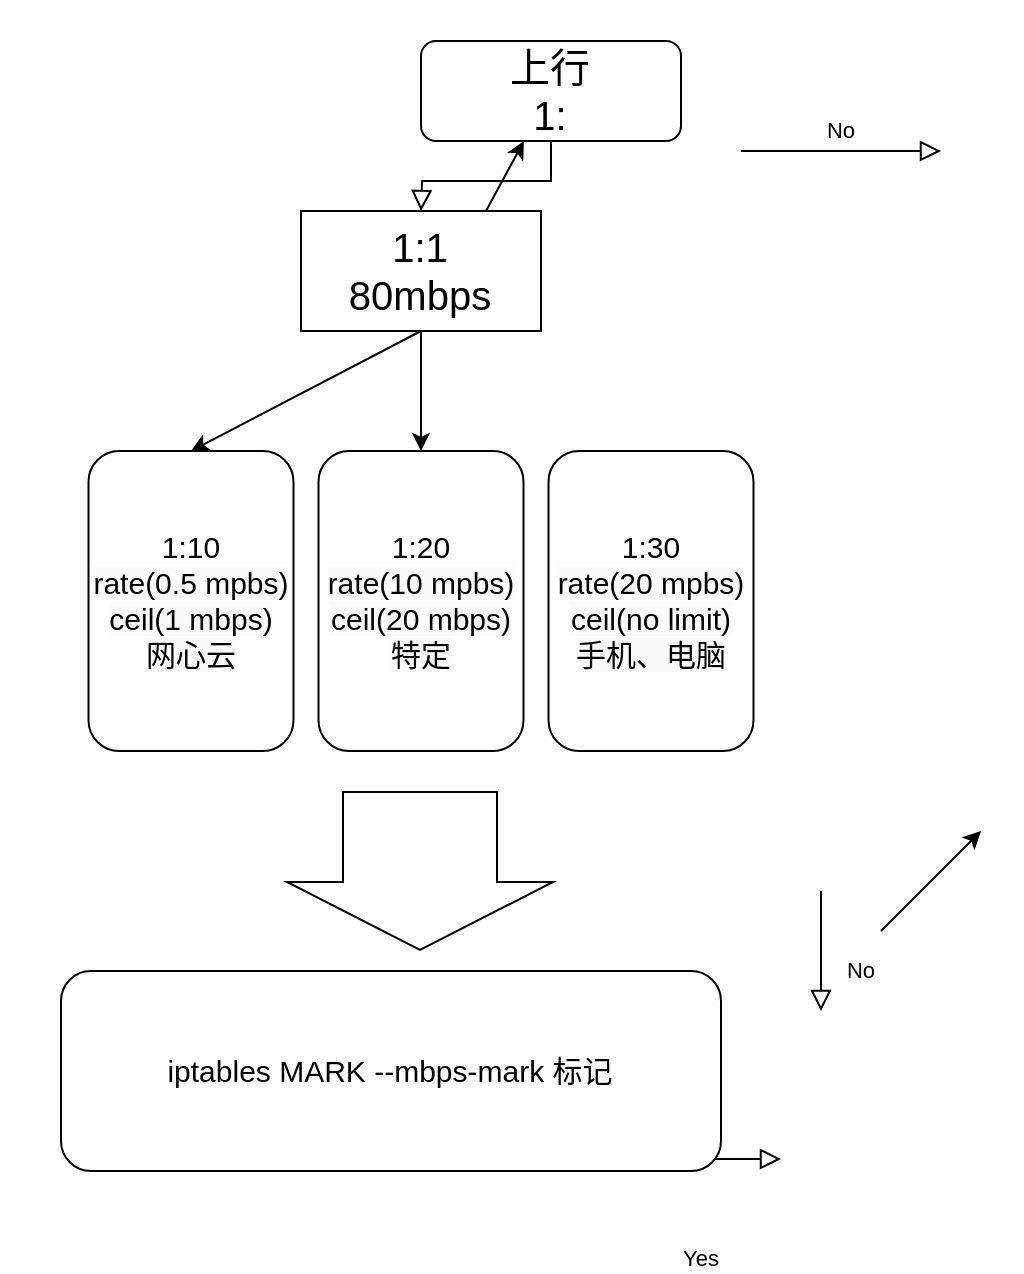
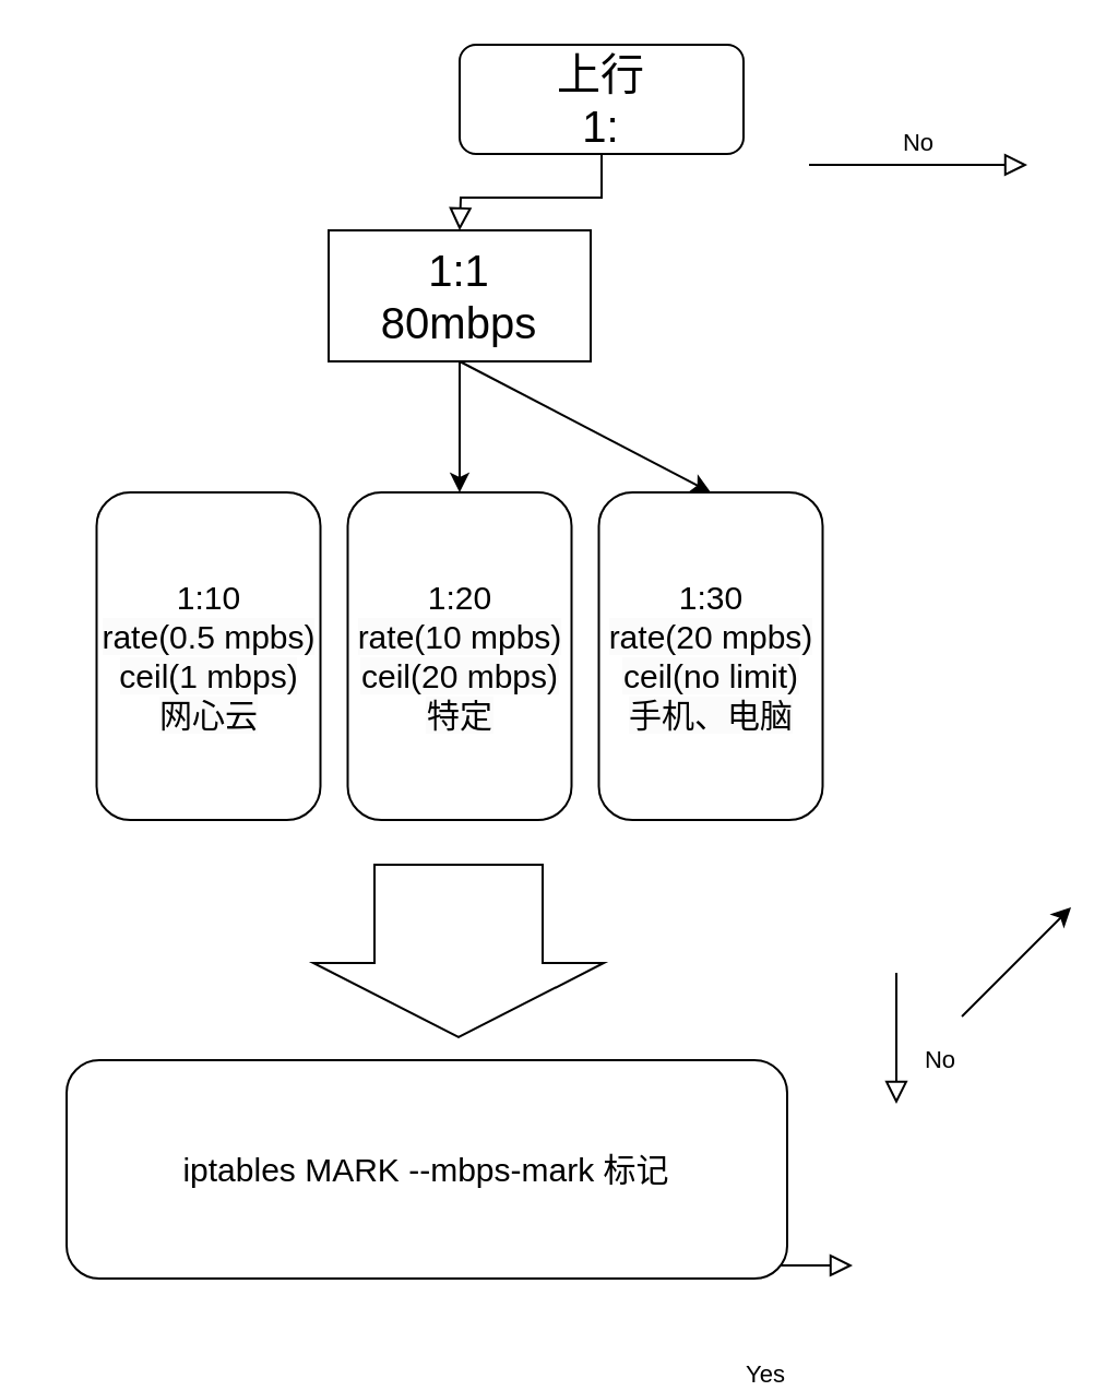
  <mxCell id="0" />
  <mxCell id="1" parent="0" />
  <mxCell id="2" value="" style="rounded=0;html=1;jettySize=auto;orthogonalLoop=1;fontSize=11;endArrow=block;endFill=0;endSize=8;strokeWidth=1;shadow=0;labelBackgroundColor=none;edgeStyle=orthogonalEdgeStyle;" parent="1" source="3" edge="1"><mxGeometry relative="1" as="geometry"><mxPoint x="210" y="105" as="targetPoint" /></mxGeometry></mxCell>
  <mxCell id="3" value="上行&lt;br&gt;1:" style="rounded=1;whiteSpace=wrap;html=1;fontSize=20;glass=0;strokeWidth=1;shadow=0;horizontal=1;" parent="1" vertex="1"><mxGeometry x="210" y="20" width="130" height="50" as="geometry" /></mxCell>
  <mxCell id="4" value="No" style="edgeStyle=orthogonalEdgeStyle;rounded=0;html=1;jettySize=auto;orthogonalLoop=1;fontSize=11;endArrow=block;endFill=0;endSize=8;strokeWidth=1;shadow=0;labelBackgroundColor=none;" parent="1" edge="1"><mxGeometry y="10" relative="1" as="geometry"><mxPoint as="offset" /><mxPoint x="370" y="75" as="sourcePoint" /><mxPoint x="470" y="75" as="targetPoint" /><Array as="points"><mxPoint x="370" y="75" /><mxPoint x="400" y="75" /></Array></mxGeometry></mxCell>
  <mxCell id="5" value="No" style="rounded=0;html=1;jettySize=auto;orthogonalLoop=1;fontSize=11;endArrow=block;endFill=0;endSize=8;strokeWidth=1;shadow=0;labelBackgroundColor=none;edgeStyle=orthogonalEdgeStyle;" parent="1" edge="1"><mxGeometry x="0.333" y="20" relative="1" as="geometry"><mxPoint as="offset" /><mxPoint x="410" y="445" as="sourcePoint" /><mxPoint x="410" y="505" as="targetPoint" /></mxGeometry></mxCell>
  <mxCell id="6" value="Yes" style="edgeStyle=orthogonalEdgeStyle;rounded=0;html=1;jettySize=auto;orthogonalLoop=1;fontSize=11;endArrow=block;endFill=0;endSize=8;strokeWidth=1;shadow=0;labelBackgroundColor=none;" parent="1" edge="1"><mxGeometry x="-0.6" y="-50" relative="1" as="geometry"><mxPoint as="offset" /><mxPoint x="340" y="579" as="sourcePoint" /><mxPoint x="390" y="579" as="targetPoint" /></mxGeometry></mxCell>
  <mxCell id="7" value="" style="endArrow=classic;html=1;rounded=0;fontSize=20;" edge="1" parent="1"><mxGeometry width="50" height="50" relative="1" as="geometry"><mxPoint x="440" y="465" as="sourcePoint" /><mxPoint x="490" y="415" as="targetPoint" /></mxGeometry></mxCell>
- <mxCell id="8" value="" style="endArrow=classic;html=1;rounded=0;fontSize=20;entryX=0;entryY=0.5;entryDx=0;entryDy=0;exitX=0.5;exitY=1;exitDx=0;exitDy=0;" edge="1" parent="1" source="11" target="14"><mxGeometry width="50" height="50" relative="1" as="geometry"><mxPoint x="160" y="155" as="sourcePoint" /><mxPoint x="92.5" y="225" as="targetPoint" /></mxGeometry></mxCell>
- <mxCell id="9" value="" style="endArrow=classic;html=1;rounded=0;fontSize=20;exitX=0.5;exitY=1;exitDx=0;exitDy=0;" edge="1" parent="1" source="11" target="3"><mxGeometry width="50" height="50" relative="1" as="geometry"><mxPoint x="220" y="165" as="sourcePoint" /><mxPoint x="330" y="225" as="targetPoint" /></mxGeometry></mxCell>
+ <mxCell id="9" value="" style="endArrow=classic;html=1;rounded=0;fontSize=20;entryX=0;entryY=0.5;entryDx=0;entryDy=0;exitX=0.5;exitY=1;exitDx=0;exitDy=0;" edge="1" parent="1" source="11" target="16"><mxGeometry width="50" height="50" relative="1" as="geometry"><mxPoint x="220" y="165" as="sourcePoint" /><mxPoint x="330" y="225" as="targetPoint" /></mxGeometry></mxCell>
  <mxCell id="10" value="" style="endArrow=classic;html=1;rounded=0;fontSize=20;entryX=0;entryY=0.5;entryDx=0;entryDy=0;exitX=0.5;exitY=1;exitDx=0;exitDy=0;" edge="1" parent="1" source="11" target="15"><mxGeometry width="50" height="50" relative="1" as="geometry"><mxPoint x="210" y="195" as="sourcePoint" /><mxPoint x="205" y="255" as="targetPoint" /></mxGeometry></mxCell>
  <mxCell id="11" value="1:1&lt;br style=&quot;border-color: var(--border-color);&quot;&gt;80mbps" style="rounded=0;whiteSpace=wrap;html=1;fontSize=20;" vertex="1" parent="1"><mxGeometry x="150" y="105" width="120" height="60" as="geometry" /></mxCell>
  <mxCell id="12" value="" style="shape=flexArrow;endArrow=classic;html=1;rounded=0;fontSize=15;endWidth=55;endSize=11;width=77;" edge="1" parent="1"><mxGeometry width="50" height="50" relative="1" as="geometry"><mxPoint x="209.5" y="395" as="sourcePoint" /><mxPoint x="209.5" y="475" as="targetPoint" /></mxGeometry></mxCell>
  <mxCell id="13" value="iptables MARK --mbps-mark 标记" style="rounded=1;whiteSpace=wrap;html=1;fontSize=15;" vertex="1" parent="1"><mxGeometry x="30" y="485" width="330" height="100" as="geometry" /></mxCell>
  <mxCell id="14" value="1:10&lt;br style=&quot;border-color: var(--border-color);&quot;&gt;&lt;span style=&quot;background-color: rgb(251, 251, 251);&quot;&gt;rate(0.5 mpbs)&lt;/span&gt;&lt;br style=&quot;border-color: var(--border-color);&quot;&gt;&lt;span style=&quot;background-color: rgb(251, 251, 251);&quot;&gt;ceil(1 mbps)&lt;/span&gt;&lt;br style=&quot;border-color: var(--border-color);&quot;&gt;&lt;span style=&quot;background-color: rgb(251, 251, 251);&quot;&gt;网心云&lt;/span&gt;" style="rounded=1;whiteSpace=wrap;html=1;fontSize=15;rotation=90;horizontal=0;" vertex="1" parent="1"><mxGeometry x="20" y="248.75" width="150" height="102.5" as="geometry" /></mxCell>
  <mxCell id="15" value="1:20&lt;br style=&quot;border-color: var(--border-color);&quot;&gt;&lt;span style=&quot;background-color: rgb(251, 251, 251);&quot;&gt;rate(10 mpbs)&lt;/span&gt;&lt;br style=&quot;border-color: var(--border-color);&quot;&gt;&lt;span style=&quot;background-color: rgb(251, 251, 251);&quot;&gt;ceil(20 mbps)&lt;/span&gt;&lt;br style=&quot;border-color: var(--border-color);&quot;&gt;&lt;span style=&quot;background-color: rgb(251, 251, 251);&quot;&gt;特定&lt;/span&gt;" style="rounded=1;whiteSpace=wrap;html=1;fontSize=15;rotation=90;horizontal=0;" vertex="1" parent="1"><mxGeometry x="135" y="248.75" width="150" height="102.5" as="geometry" /></mxCell>
  <mxCell id="16" value="1:30&lt;br style=&quot;border-color: var(--border-color);&quot;&gt;&lt;span style=&quot;background-color: rgb(251, 251, 251);&quot;&gt;rate(20 mpbs)&lt;/span&gt;&lt;br style=&quot;border-color: var(--border-color);&quot;&gt;&lt;span style=&quot;background-color: rgb(251, 251, 251);&quot;&gt;ceil(no limit)&lt;/span&gt;&lt;br style=&quot;border-color: var(--border-color);&quot;&gt;&lt;span style=&quot;background-color: rgb(251, 251, 251);&quot;&gt;手机、电脑&lt;/span&gt;" style="rounded=1;whiteSpace=wrap;html=1;fontSize=15;rotation=90;horizontal=0;" vertex="1" parent="1"><mxGeometry x="250" y="248.75" width="150" height="102.5" as="geometry" /></mxCell>
